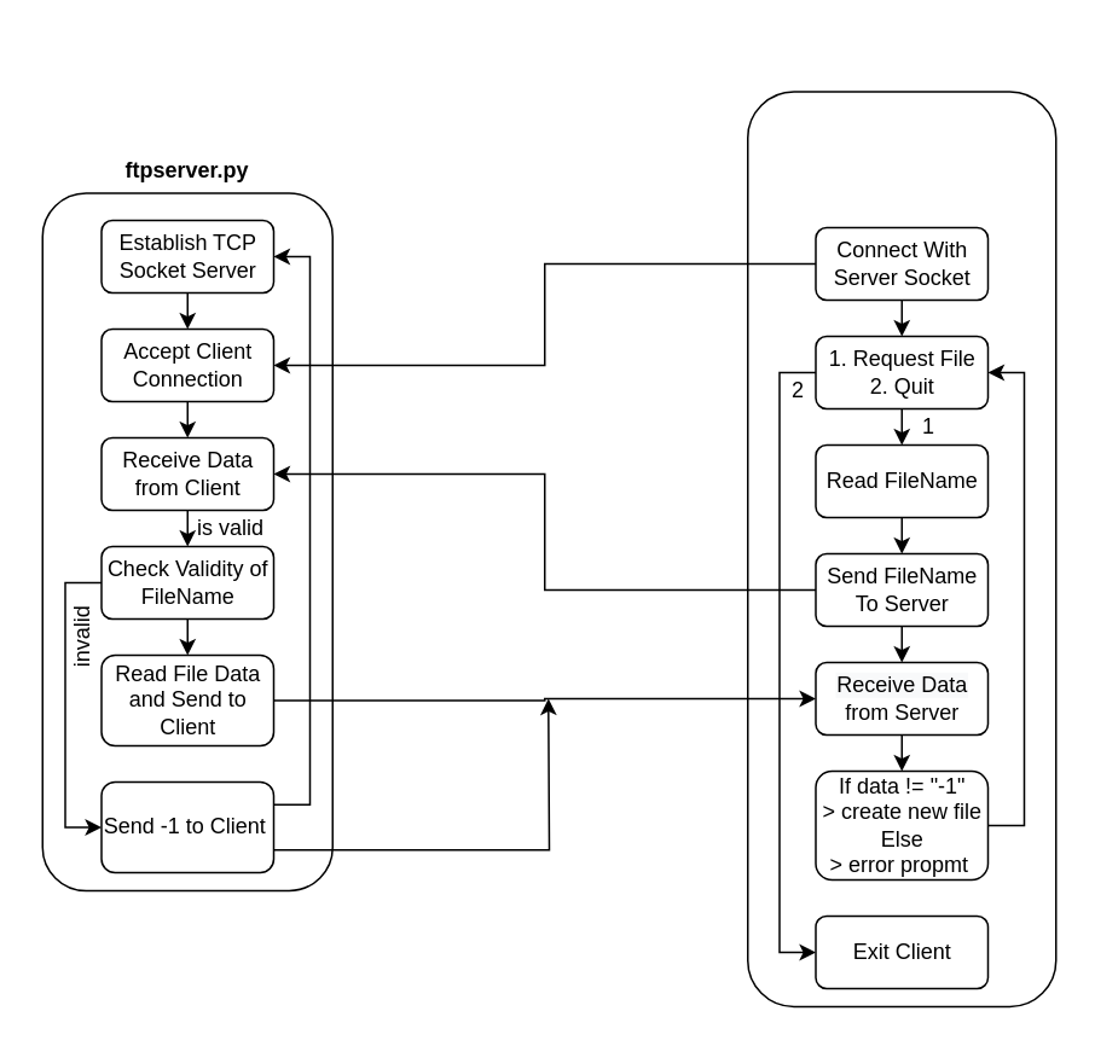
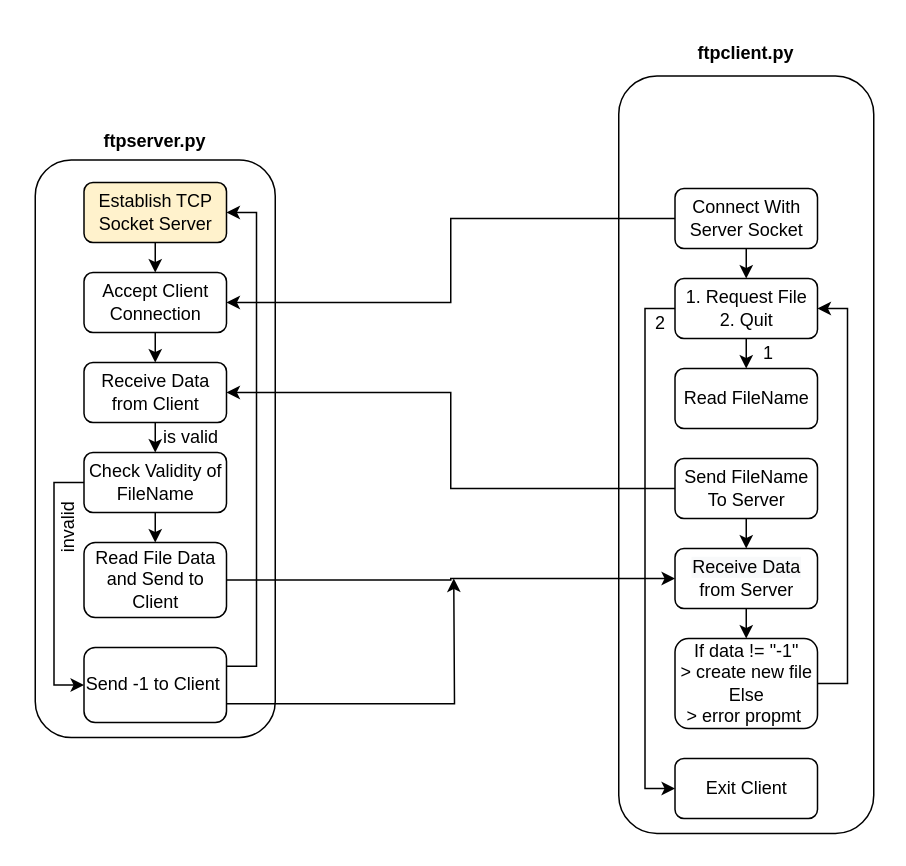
  <mxCell id="0" />
  <mxCell id="1" parent="0" />
  <mxCell id="2" value="" style="rounded=1;whiteSpace=wrap;html=1;" vertex="1" parent="1"><mxGeometry x="23" y="106" width="160" height="385" as="geometry" /></mxCell>
  <mxCell id="3" value="" style="rounded=1;whiteSpace=wrap;html=1;" vertex="1" parent="1"><mxGeometry x="412" y="50" width="170" height="505" as="geometry" /></mxCell>
  <mxCell id="4" value="ftpserver.py" style="text;html=1;strokeColor=none;fillColor=none;align=center;verticalAlign=middle;whiteSpace=wrap;rounded=0;fontStyle=1" vertex="1" parent="1"><mxGeometry x="73" y="79" width="60" height="30" as="geometry" /></mxCell>
- <mxCell id="6" style="edgeStyle=orthogonalEdgeStyle;rounded=0;orthogonalLoop=1;jettySize=auto;html=1;exitX=0.5;exitY=1;exitDx=0;exitDy=0;entryX=0.5;entryY=0;entryDx=0;entryDy=0;" edge="1" parent="1" source="7" target="13"><mxGeometry relative="1" as="geometry" /></mxCell>
+ <mxCell id="5" value="ftpclient.py" style="text;html=1;strokeColor=none;fillColor=none;align=center;verticalAlign=middle;whiteSpace=wrap;rounded=0;fontStyle=1" vertex="1" parent="1"><mxGeometry x="467" y="20" width="60" height="30" as="geometry" /></mxCell>
  <mxCell id="7" value="Read FileName" style="rounded=1;whiteSpace=wrap;html=1;" vertex="1" parent="1"><mxGeometry x="449.5" y="245" width="95" height="40" as="geometry" /></mxCell>
  <mxCell id="8" style="edgeStyle=orthogonalEdgeStyle;rounded=0;orthogonalLoop=1;jettySize=auto;html=1;exitX=0.5;exitY=1;exitDx=0;exitDy=0;entryX=0.5;entryY=0;entryDx=0;entryDy=0;" edge="1" parent="1" source="10" target="20"><mxGeometry relative="1" as="geometry" /></mxCell>
  <mxCell id="9" style="edgeStyle=orthogonalEdgeStyle;rounded=0;orthogonalLoop=1;jettySize=auto;html=1;exitX=0;exitY=0.5;exitDx=0;exitDy=0;entryX=1;entryY=0.5;entryDx=0;entryDy=0;" edge="1" parent="1" source="10" target="27"><mxGeometry relative="1" as="geometry" /></mxCell>
  <mxCell id="10" value="Connect With Server Socket" style="rounded=1;whiteSpace=wrap;html=1;" vertex="1" parent="1"><mxGeometry x="449.5" y="125" width="95" height="40" as="geometry" /></mxCell>
  <mxCell id="11" style="edgeStyle=orthogonalEdgeStyle;rounded=0;orthogonalLoop=1;jettySize=auto;html=1;exitX=0.5;exitY=1;exitDx=0;exitDy=0;entryX=0.5;entryY=0;entryDx=0;entryDy=0;" edge="1" parent="1" source="13" target="15"><mxGeometry relative="1" as="geometry" /></mxCell>
  <mxCell id="12" style="edgeStyle=orthogonalEdgeStyle;rounded=0;orthogonalLoop=1;jettySize=auto;html=1;exitX=0;exitY=0.5;exitDx=0;exitDy=0;entryX=1;entryY=0.5;entryDx=0;entryDy=0;" edge="1" parent="1" source="13" target="29"><mxGeometry relative="1" as="geometry" /></mxCell>
  <mxCell id="13" value="Send FileName To Server" style="rounded=1;whiteSpace=wrap;html=1;" vertex="1" parent="1"><mxGeometry x="449.5" y="305" width="95" height="40" as="geometry" /></mxCell>
  <mxCell id="14" style="edgeStyle=orthogonalEdgeStyle;rounded=0;orthogonalLoop=1;jettySize=auto;html=1;exitX=0.5;exitY=1;exitDx=0;exitDy=0;entryX=0.5;entryY=0;entryDx=0;entryDy=0;" edge="1" parent="1" source="15" target="17"><mxGeometry relative="1" as="geometry" /></mxCell>
  <mxCell id="15" value="&lt;span style=&quot;color: rgb(0 , 0 , 0) ; font-family: &amp;#34;helvetica&amp;#34; ; font-size: 12px ; font-style: normal ; font-weight: 400 ; letter-spacing: normal ; text-align: center ; text-indent: 0px ; text-transform: none ; word-spacing: 0px ; background-color: rgb(248 , 249 , 250) ; display: inline ; float: none&quot;&gt;Receive Data&lt;/span&gt;&lt;br&gt;from Server" style="rounded=1;whiteSpace=wrap;html=1;" vertex="1" parent="1"><mxGeometry x="449.5" y="365" width="95" height="40" as="geometry" /></mxCell>
  <mxCell id="16" style="edgeStyle=orthogonalEdgeStyle;rounded=0;orthogonalLoop=1;jettySize=auto;html=1;exitX=1;exitY=0.5;exitDx=0;exitDy=0;entryX=1;entryY=0.5;entryDx=0;entryDy=0;" edge="1" parent="1" source="17" target="20"><mxGeometry relative="1" as="geometry" /></mxCell>
  <mxCell id="17" value="If data != &quot;-1&quot;&lt;br&gt;&amp;gt; create new file&lt;br&gt;Else&lt;br&gt;&amp;gt; error propmt&amp;nbsp;" style="rounded=1;whiteSpace=wrap;html=1;" vertex="1" parent="1"><mxGeometry x="449.5" y="425" width="95" height="60" as="geometry" /></mxCell>
  <mxCell id="18" style="edgeStyle=orthogonalEdgeStyle;rounded=0;orthogonalLoop=1;jettySize=auto;html=1;exitX=0.5;exitY=1;exitDx=0;exitDy=0;entryX=0.5;entryY=0;entryDx=0;entryDy=0;" edge="1" parent="1" source="20" target="7"><mxGeometry relative="1" as="geometry" /></mxCell>
  <mxCell id="19" style="edgeStyle=orthogonalEdgeStyle;rounded=0;orthogonalLoop=1;jettySize=auto;html=1;exitX=0;exitY=0.5;exitDx=0;exitDy=0;entryX=0;entryY=0.5;entryDx=0;entryDy=0;" edge="1" parent="1" source="20" target="21"><mxGeometry relative="1" as="geometry" /></mxCell>
  <mxCell id="20" value="1. Request File&lt;br&gt;2. Quit" style="rounded=1;whiteSpace=wrap;html=1;" vertex="1" parent="1"><mxGeometry x="449.5" y="185" width="95" height="40" as="geometry" /></mxCell>
  <mxCell id="21" value="Exit Client" style="rounded=1;whiteSpace=wrap;html=1;" vertex="1" parent="1"><mxGeometry x="449.5" y="505" width="95" height="40" as="geometry" /></mxCell>
  <mxCell id="22" value="1" style="text;html=1;strokeColor=none;fillColor=none;align=center;verticalAlign=middle;whiteSpace=wrap;rounded=0;" vertex="1" parent="1"><mxGeometry x="502" y="225" width="20" height="20" as="geometry" /></mxCell>
  <mxCell id="23" value="2" style="text;html=1;strokeColor=none;fillColor=none;align=center;verticalAlign=middle;whiteSpace=wrap;rounded=0;" vertex="1" parent="1"><mxGeometry x="429.5" y="205" width="20" height="20" as="geometry" /></mxCell>
  <mxCell id="24" style="edgeStyle=orthogonalEdgeStyle;rounded=0;orthogonalLoop=1;jettySize=auto;html=1;exitX=0.5;exitY=1;exitDx=0;exitDy=0;entryX=0.5;entryY=0;entryDx=0;entryDy=0;" edge="1" parent="1" source="25" target="27"><mxGeometry relative="1" as="geometry" /></mxCell>
- <mxCell id="25" value="Establish TCP Socket Server" style="rounded=1;whiteSpace=wrap;html=1;" vertex="1" parent="1"><mxGeometry x="55.5" y="121" width="95" height="40" as="geometry" /></mxCell>
+ <mxCell id="25" value="Establish TCP Socket Server" style="rounded=1;whiteSpace=wrap;html=1;fillColor=#fff2cc;" vertex="1" parent="1"><mxGeometry x="55.5" y="121" width="95" height="40" as="geometry" /></mxCell>
  <mxCell id="26" style="edgeStyle=orthogonalEdgeStyle;rounded=0;orthogonalLoop=1;jettySize=auto;html=1;exitX=0.5;exitY=1;exitDx=0;exitDy=0;entryX=0.5;entryY=0;entryDx=0;entryDy=0;" edge="1" parent="1" source="27" target="29"><mxGeometry relative="1" as="geometry" /></mxCell>
  <mxCell id="27" value="Accept Client&lt;span style=&quot;color: rgba(0 , 0 , 0 , 0) ; font-family: monospace ; font-size: 0px&quot;&gt;%3CmxGraphModel%3E%3Croot%3E%3CmxCell%20id%3D%220%22%2F%3E%3CmxCell%20id%3D%221%22%20parent%3D%220%22%2F%3E%3CmxCell%20id%3D%222%22%20value%3D%22Establish%20TCP%20Socket%20Server%22%20style%3D%22rounded%3D1%3BwhiteSpace%3Dwrap%3Bhtml%3D1%3B%22%20vertex%3D%221%22%20parent%3D%221%22%3E%3CmxGeometry%20x%3D%22152.5%22%20y%3D%22120%22%20width%3D%2295%22%20height%3D%2240%22%20as%3D%22geometry%22%2F%3E%3C%2FmxCell%3E%3C%2Froot%3E%3C%2FmxGraphModel%3E&lt;/span&gt;&lt;br&gt;Connection" style="rounded=1;whiteSpace=wrap;html=1;" vertex="1" parent="1"><mxGeometry x="55.5" y="181" width="95" height="40" as="geometry" /></mxCell>
  <mxCell id="28" style="edgeStyle=orthogonalEdgeStyle;rounded=0;orthogonalLoop=1;jettySize=auto;html=1;exitX=0.5;exitY=1;exitDx=0;exitDy=0;entryX=0.5;entryY=0;entryDx=0;entryDy=0;" edge="1" parent="1" source="29" target="32"><mxGeometry relative="1" as="geometry" /></mxCell>
  <mxCell id="29" value="Receive Data from Client" style="rounded=1;whiteSpace=wrap;html=1;" vertex="1" parent="1"><mxGeometry x="55.5" y="241" width="95" height="40" as="geometry" /></mxCell>
  <mxCell id="30" style="edgeStyle=orthogonalEdgeStyle;rounded=0;orthogonalLoop=1;jettySize=auto;html=1;exitX=0.5;exitY=1;exitDx=0;exitDy=0;entryX=0.5;entryY=0;entryDx=0;entryDy=0;" edge="1" parent="1" source="32" target="34"><mxGeometry relative="1" as="geometry" /></mxCell>
  <mxCell id="31" style="edgeStyle=orthogonalEdgeStyle;rounded=0;orthogonalLoop=1;jettySize=auto;html=1;exitX=0;exitY=0.5;exitDx=0;exitDy=0;entryX=0;entryY=0.5;entryDx=0;entryDy=0;" edge="1" parent="1" source="32" target="37"><mxGeometry relative="1" as="geometry" /></mxCell>
  <mxCell id="32" value="Check Validity of FileName" style="rounded=1;whiteSpace=wrap;html=1;" vertex="1" parent="1"><mxGeometry x="55.5" y="301" width="95" height="40" as="geometry" /></mxCell>
  <mxCell id="33" style="edgeStyle=orthogonalEdgeStyle;rounded=0;orthogonalLoop=1;jettySize=auto;html=1;exitX=1;exitY=0.5;exitDx=0;exitDy=0;entryX=0;entryY=0.5;entryDx=0;entryDy=0;" edge="1" parent="1" source="34" target="15"><mxGeometry relative="1" as="geometry" /></mxCell>
  <mxCell id="34" value="Read File Data and Send to Client" style="rounded=1;whiteSpace=wrap;html=1;" vertex="1" parent="1"><mxGeometry x="55.5" y="361" width="95" height="50" as="geometry" /></mxCell>
  <mxCell id="35" style="edgeStyle=orthogonalEdgeStyle;rounded=0;orthogonalLoop=1;jettySize=auto;html=1;exitX=1;exitY=0.25;exitDx=0;exitDy=0;entryX=1;entryY=0.5;entryDx=0;entryDy=0;" edge="1" parent="1" source="37" target="25"><mxGeometry relative="1" as="geometry" /></mxCell>
  <mxCell id="36" style="edgeStyle=orthogonalEdgeStyle;rounded=0;orthogonalLoop=1;jettySize=auto;html=1;exitX=1;exitY=0.75;exitDx=0;exitDy=0;" edge="1" parent="1" source="37"><mxGeometry relative="1" as="geometry"><mxPoint x="302" y="385" as="targetPoint" /></mxGeometry></mxCell>
  <mxCell id="37" value="Send -1 to Client&amp;nbsp;" style="rounded=1;whiteSpace=wrap;html=1;" vertex="1" parent="1"><mxGeometry x="55.5" y="431" width="95" height="50" as="geometry" /></mxCell>
  <mxCell id="38" value="is valid" style="text;html=1;strokeColor=none;fillColor=none;align=center;verticalAlign=middle;whiteSpace=wrap;rounded=0;" vertex="1" parent="1"><mxGeometry x="102" y="281" width="50" height="20" as="geometry" /></mxCell>
  <mxCell id="39" value="invalid" style="text;html=1;strokeColor=none;fillColor=none;align=center;verticalAlign=middle;whiteSpace=wrap;rounded=0;rotation=-90;" vertex="1" parent="1"><mxGeometry x="20" y="344" width="50" height="14" as="geometry" /></mxCell>
